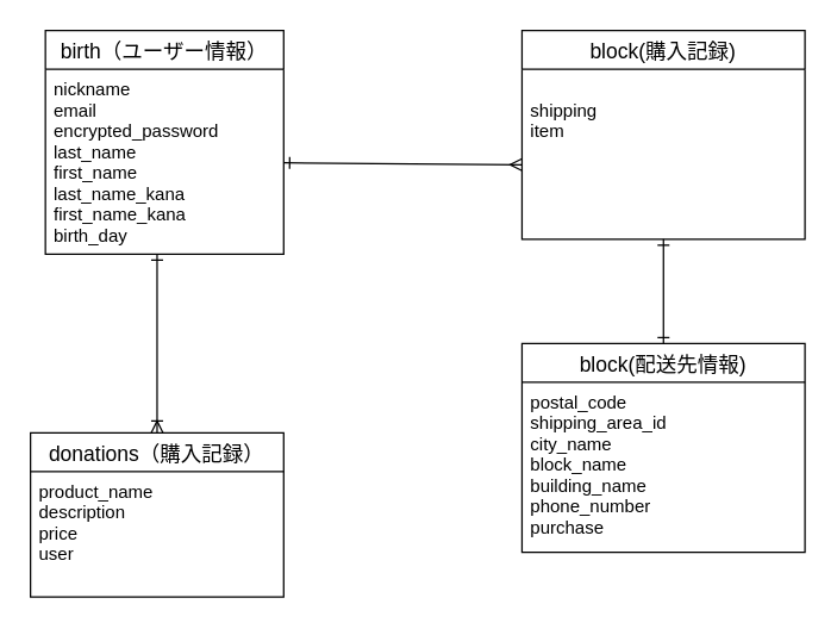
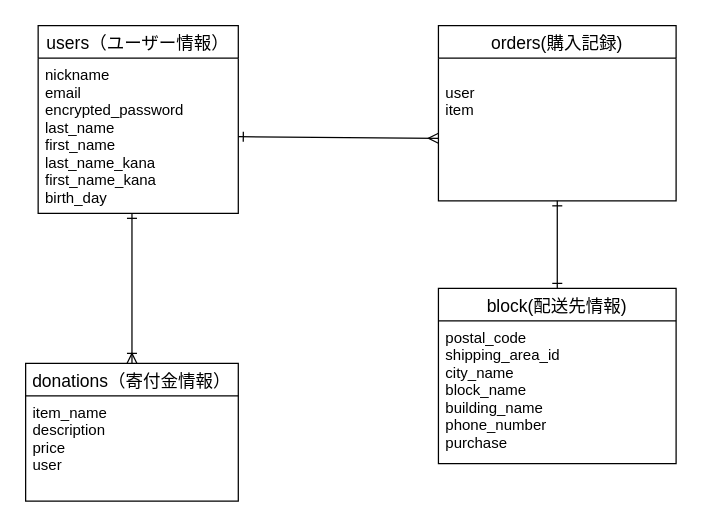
  <mxCell id="0" />
  <mxCell id="1" parent="0" />
- <mxCell id="2" value="birth（ユーザー情報）" style="swimlane;fontStyle=0;childLayout=stackLayout;horizontal=1;startSize=26;horizontalStack=0;resizeParent=1;resizeParentMax=0;resizeLast=0;collapsible=1;marginBottom=0;align=center;fontSize=14;" parent="1" vertex="1"><mxGeometry x="30" y="20" width="160" height="150" as="geometry" /></mxCell>
+ <mxCell id="2" value="users（ユーザー情報）" style="swimlane;fontStyle=0;childLayout=stackLayout;horizontal=1;startSize=26;horizontalStack=0;resizeParent=1;resizeParentMax=0;resizeLast=0;collapsible=1;marginBottom=0;align=center;fontSize=14;" parent="1" vertex="1"><mxGeometry x="30" y="20" width="160" height="150" as="geometry" /></mxCell>
  <mxCell id="3" value="nickname&#10;email&#10;encrypted_password&#10;last_name&#10;first_name&#10;last_name_kana&#10;first_name_kana&#10;birth_day&#10;" style="text;strokeColor=none;fillColor=none;spacingLeft=4;spacingRight=4;overflow=hidden;rotatable=0;points=[[0,0.5],[1,0.5]];portConstraint=eastwest;fontSize=12;" parent="2" vertex="1"><mxGeometry y="26" width="160" height="124" as="geometry" /></mxCell>
- <mxCell id="4" value="block(購入記録)" style="swimlane;fontStyle=0;childLayout=stackLayout;horizontal=1;startSize=26;horizontalStack=0;resizeParent=1;resizeParentMax=0;resizeLast=0;collapsible=1;marginBottom=0;align=center;fontSize=14;" parent="1" vertex="1"><mxGeometry x="350" y="20" width="190" height="140" as="geometry" /></mxCell>
- <mxCell id="5" value="&#10;shipping&#10;item" style="text;strokeColor=none;fillColor=none;spacingLeft=4;spacingRight=4;overflow=hidden;rotatable=0;points=[[0,0.5],[1,0.5]];portConstraint=eastwest;fontSize=12;" parent="4" vertex="1"><mxGeometry y="26" width="190" height="114" as="geometry" /></mxCell>
- <mxCell id="6" value="donations（購入記録）" style="swimlane;fontStyle=0;childLayout=stackLayout;horizontal=1;startSize=26;horizontalStack=0;resizeParent=1;resizeParentMax=0;resizeLast=0;collapsible=1;marginBottom=0;align=center;fontSize=14;" parent="1" vertex="1"><mxGeometry x="20" y="290" width="170" height="110" as="geometry" /></mxCell>
- <mxCell id="7" value="product_name&#10;description&#10;price&#10;user" style="text;strokeColor=none;fillColor=none;spacingLeft=4;spacingRight=4;overflow=hidden;rotatable=0;points=[[0,0.5],[1,0.5]];portConstraint=eastwest;fontSize=12;" parent="6" vertex="1"><mxGeometry y="26" width="170" height="84" as="geometry" /></mxCell>
+ <mxCell id="4" value="orders(購入記録)" style="swimlane;fontStyle=0;childLayout=stackLayout;horizontal=1;startSize=26;horizontalStack=0;resizeParent=1;resizeParentMax=0;resizeLast=0;collapsible=1;marginBottom=0;align=center;fontSize=14;" parent="1" vertex="1"><mxGeometry x="350" y="20" width="190" height="140" as="geometry" /></mxCell>
+ <mxCell id="5" value="&#10;user&#10;item" style="text;strokeColor=none;fillColor=none;spacingLeft=4;spacingRight=4;overflow=hidden;rotatable=0;points=[[0,0.5],[1,0.5]];portConstraint=eastwest;fontSize=12;" parent="4" vertex="1"><mxGeometry y="26" width="190" height="114" as="geometry" /></mxCell>
+ <mxCell id="6" value="donations（寄付金情報）" style="swimlane;fontStyle=0;childLayout=stackLayout;horizontal=1;startSize=26;horizontalStack=0;resizeParent=1;resizeParentMax=0;resizeLast=0;collapsible=1;marginBottom=0;align=center;fontSize=14;" parent="1" vertex="1"><mxGeometry x="20" y="290" width="170" height="110" as="geometry" /></mxCell>
+ <mxCell id="7" value="item_name&#10;description&#10;price&#10;user" style="text;strokeColor=none;fillColor=none;spacingLeft=4;spacingRight=4;overflow=hidden;rotatable=0;points=[[0,0.5],[1,0.5]];portConstraint=eastwest;fontSize=12;" parent="6" vertex="1"><mxGeometry y="26" width="170" height="84" as="geometry" /></mxCell>
  <mxCell id="8" value="" style="fontSize=12;html=1;endArrow=ERoneToMany;entryX=0.5;entryY=0;entryDx=0;entryDy=0;startArrow=ERone;startFill=0;" parent="1" target="6" edge="1"><mxGeometry width="100" height="100" relative="1" as="geometry"><mxPoint x="105" y="170" as="sourcePoint" /><mxPoint x="117" y="290" as="targetPoint" /></mxGeometry></mxCell>
  <mxCell id="9" value="" style="fontSize=12;html=1;endArrow=ERmany;startArrow=ERone;startFill=0;endFill=0;" parent="1" source="3" edge="1"><mxGeometry width="100" height="100" relative="1" as="geometry"><mxPoint x="250" y="210" as="sourcePoint" /><mxPoint x="350" y="110" as="targetPoint" /></mxGeometry></mxCell>
  <mxCell id="10" value="block(配送先情報)" style="swimlane;fontStyle=0;childLayout=stackLayout;horizontal=1;startSize=26;horizontalStack=0;resizeParent=1;resizeParentMax=0;resizeLast=0;collapsible=1;marginBottom=0;align=center;fontSize=14;" parent="1" vertex="1"><mxGeometry x="350" y="230" width="190" height="140" as="geometry" /></mxCell>
  <mxCell id="11" value="postal_code&#10;shipping_area_id &#10;city_name&#10;block_name&#10;building_name&#10;phone_number&#10;purchase" style="text;strokeColor=none;fillColor=none;spacingLeft=4;spacingRight=4;overflow=hidden;rotatable=0;points=[[0,0.5],[1,0.5]];portConstraint=eastwest;fontSize=12;" parent="10" vertex="1"><mxGeometry y="26" width="190" height="114" as="geometry" /></mxCell>
  <mxCell id="12" value="" style="fontSize=12;html=1;endArrow=ERone;endFill=1;startArrow=ERone;startFill=0;" parent="1" source="10" edge="1"><mxGeometry width="100" height="100" relative="1" as="geometry"><mxPoint x="445" y="228" as="sourcePoint" /><mxPoint x="445" y="160" as="targetPoint" /></mxGeometry></mxCell>
